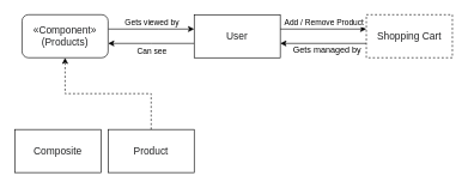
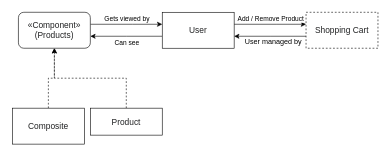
  <mxCell id="0" />
  <mxCell id="1" parent="0" />
  <mxCell id="2" style="edgeStyle=orthogonalEdgeStyle;rounded=0;orthogonalLoop=1;jettySize=auto;html=1;startArrow=none;startFill=0;" edge="1" parent="1" source="5" target="13"><mxGeometry relative="1" as="geometry"><Array as="points"><mxPoint x="220" y="40" /><mxPoint x="220" y="40" /></Array></mxGeometry></mxCell>
  <mxCell id="3" value="Can see" style="edgeLabel;html=1;align=center;verticalAlign=middle;resizable=0;points=[];" vertex="1" connectable="0" parent="2"><mxGeometry x="0.122" y="-1" relative="1" as="geometry"><mxPoint x="-7" y="29" as="offset" /></mxGeometry></mxCell>
  <mxCell id="4" value="Gets viewed by" style="edgeLabel;html=1;align=center;verticalAlign=middle;resizable=0;points=[];" vertex="1" connectable="0" parent="2"><mxGeometry x="0.126" relative="1" as="geometry"><mxPoint x="-8" y="-10" as="offset" /></mxGeometry></mxCell>
  <mxCell id="5" value="&lt;span style=&quot;color: rgb(32 , 33 , 34) ; font-family: sans-serif ; font-size: 14px ; text-align: left ; background-color: rgb(255 , 255 , 255)&quot;&gt;«Component&lt;/span&gt;&lt;span style=&quot;color: rgb(32 , 33 , 34) ; font-family: sans-serif ; font-size: 14px ; background-color: rgb(255 , 255 , 255)&quot;&gt;»&lt;br&gt;(Products)&lt;br&gt;&lt;/span&gt;" style="whiteSpace=wrap;html=1;rounded=1;" vertex="1" parent="1"><mxGeometry x="30" y="20" width="120" height="60" as="geometry" /></mxCell>
+ <mxCell id="6" style="edgeStyle=orthogonalEdgeStyle;rounded=0;orthogonalLoop=1;jettySize=auto;html=1;dashed=1;" edge="1" parent="1" source="7" target="5"><mxGeometry relative="1" as="geometry" /></mxCell>
  <mxCell id="7" value="&lt;div style=&quot;text-align: left&quot;&gt;&lt;font color=&quot;#202122&quot; face=&quot;sans-serif&quot;&gt;&lt;span style=&quot;font-size: 14px ; background-color: rgb(255 , 255 , 255)&quot;&gt;Composite&lt;/span&gt;&lt;/font&gt;&lt;/div&gt;" style="rounded=0;whiteSpace=wrap;html=1;" vertex="1" parent="1"><mxGeometry x="20" y="180" width="120" height="60" as="geometry" /></mxCell>
  <mxCell id="8" style="edgeStyle=orthogonalEdgeStyle;rounded=0;orthogonalLoop=1;jettySize=auto;html=1;dashed=1;" edge="1" parent="1" source="9" target="5"><mxGeometry relative="1" as="geometry" /></mxCell>
- <mxCell id="9" value="&lt;div style=&quot;text-align: left&quot;&gt;&lt;font color=&quot;#202122&quot; face=&quot;sans-serif&quot;&gt;&lt;span style=&quot;font-size: 14px ; background-color: rgb(255 , 255 , 255)&quot;&gt;Product&lt;/span&gt;&lt;/font&gt;&lt;/div&gt;" style="rounded=0;whiteSpace=wrap;html=1;" vertex="1" parent="1"><mxGeometry x="150" y="180" width="120" height="60" as="geometry" /></mxCell>
+ <mxCell id="9" value="&lt;div style=&quot;text-align: left&quot;&gt;&lt;font color=&quot;#202122&quot; face=&quot;sans-serif&quot;&gt;&lt;span style=&quot;font-size: 14px ; background-color: rgb(255 , 255 , 255)&quot;&gt;Product&lt;/span&gt;&lt;/font&gt;&lt;/div&gt;" style="rounded=0;whiteSpace=wrap;html=1;" vertex="1" parent="1"><mxGeometry x="150" y="180" width="120" height="45" as="geometry" /></mxCell>
  <mxCell id="10" style="edgeStyle=orthogonalEdgeStyle;rounded=0;orthogonalLoop=1;jettySize=auto;html=1;startArrow=none;startFill=0;" edge="1" parent="1" source="13" target="5"><mxGeometry relative="1" as="geometry"><Array as="points"><mxPoint x="210" y="60" /><mxPoint x="210" y="60" /></Array></mxGeometry></mxCell>
  <mxCell id="11" style="edgeStyle=orthogonalEdgeStyle;rounded=0;orthogonalLoop=1;jettySize=auto;html=1;startArrow=none;startFill=0;" edge="1" parent="1" source="13" target="15"><mxGeometry relative="1" as="geometry"><Array as="points"><mxPoint x="460" y="40" /><mxPoint x="460" y="40" /></Array></mxGeometry></mxCell>
  <mxCell id="12" value="Add / Remove Product" style="edgeLabel;html=1;align=center;verticalAlign=middle;resizable=0;points=[];" vertex="1" connectable="0" parent="11"><mxGeometry x="0.097" y="1" relative="1" as="geometry"><mxPoint x="-6" y="-9" as="offset" /></mxGeometry></mxCell>
  <mxCell id="13" value="&lt;div style=&quot;text-align: left&quot;&gt;&lt;font color=&quot;#202122&quot; face=&quot;sans-serif&quot;&gt;&lt;span style=&quot;font-size: 14px ; background-color: rgb(255 , 255 , 255)&quot;&gt;User&lt;/span&gt;&lt;/font&gt;&lt;/div&gt;" style="rounded=0;whiteSpace=wrap;html=1;" vertex="1" parent="1"><mxGeometry x="270" y="20" width="120" height="60" as="geometry" /></mxCell>
  <mxCell id="14" style="edgeStyle=orthogonalEdgeStyle;rounded=0;orthogonalLoop=1;jettySize=auto;html=1;startArrow=none;startFill=0;" edge="1" parent="1" source="15" target="13"><mxGeometry relative="1" as="geometry"><Array as="points"><mxPoint x="450" y="60" /><mxPoint x="450" y="60" /></Array></mxGeometry></mxCell>
  <mxCell id="15" value="&lt;div style=&quot;text-align: left&quot;&gt;&lt;font color=&quot;#202122&quot; face=&quot;sans-serif&quot;&gt;&lt;span style=&quot;font-size: 14px ; background-color: rgb(255 , 255 , 255)&quot;&gt;Shopping Cart&lt;/span&gt;&lt;/font&gt;&lt;/div&gt;" style="rounded=0;whiteSpace=wrap;html=1;dashed=1;" vertex="1" parent="1"><mxGeometry x="510" y="20" width="120" height="60" as="geometry" /></mxCell>
- <mxCell id="16" value="Gets managed by" style="text;html=1;align=center;verticalAlign=middle;resizable=0;points=[];autosize=1;strokeColor=none;fillColor=none;" vertex="1" parent="1"><mxGeometry x="400" y="60" width="110" height="20" as="geometry" /></mxCell>
+ <mxCell id="16" value="User managed by" style="text;html=1;align=center;verticalAlign=middle;resizable=0;points=[];autosize=1;strokeColor=none;fillColor=none;" vertex="1" parent="1"><mxGeometry x="400" y="60" width="110" height="20" as="geometry" /></mxCell>
